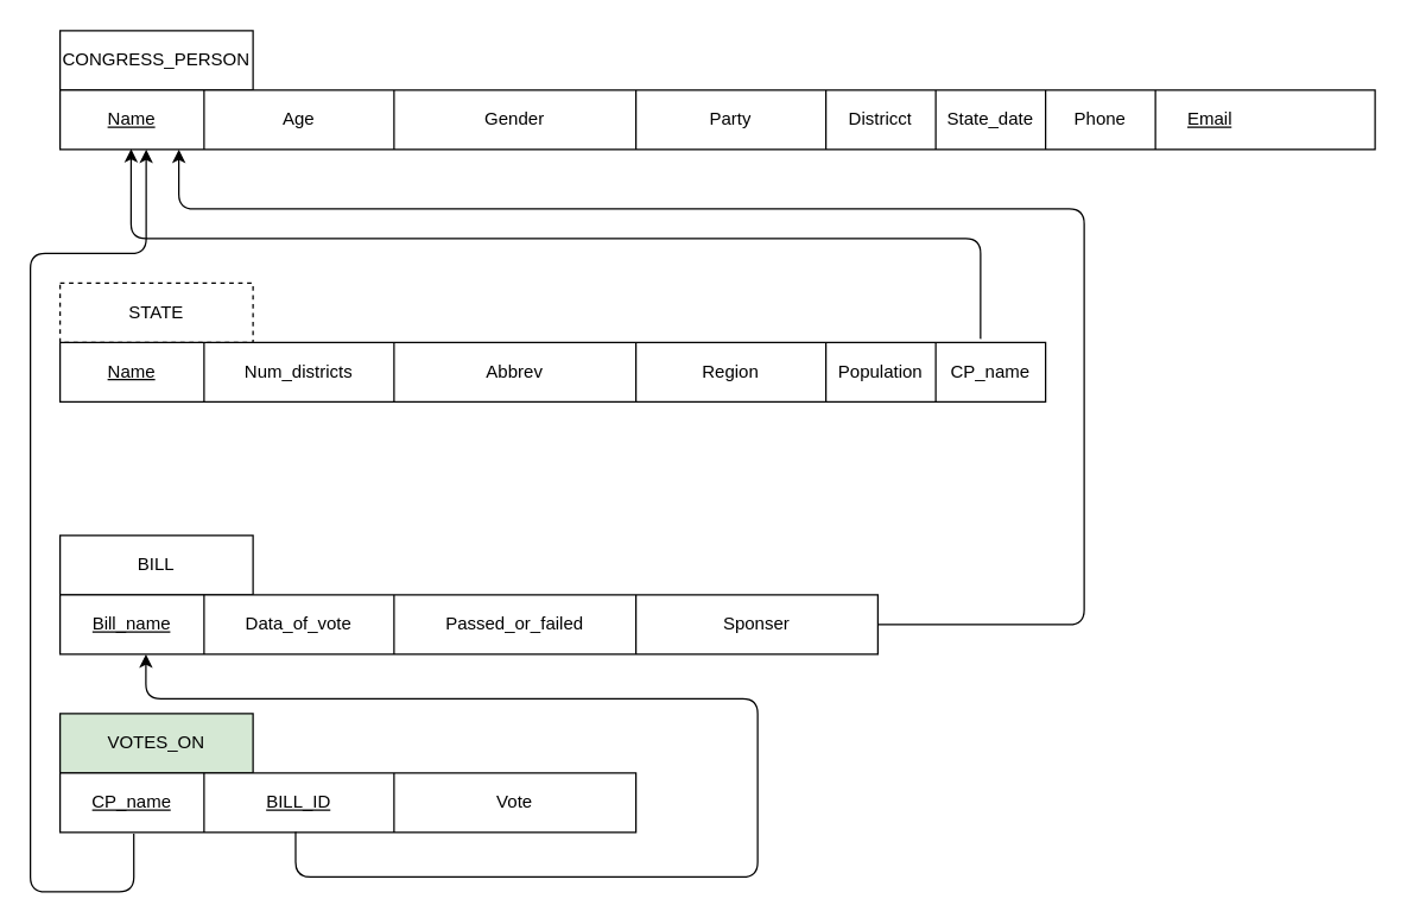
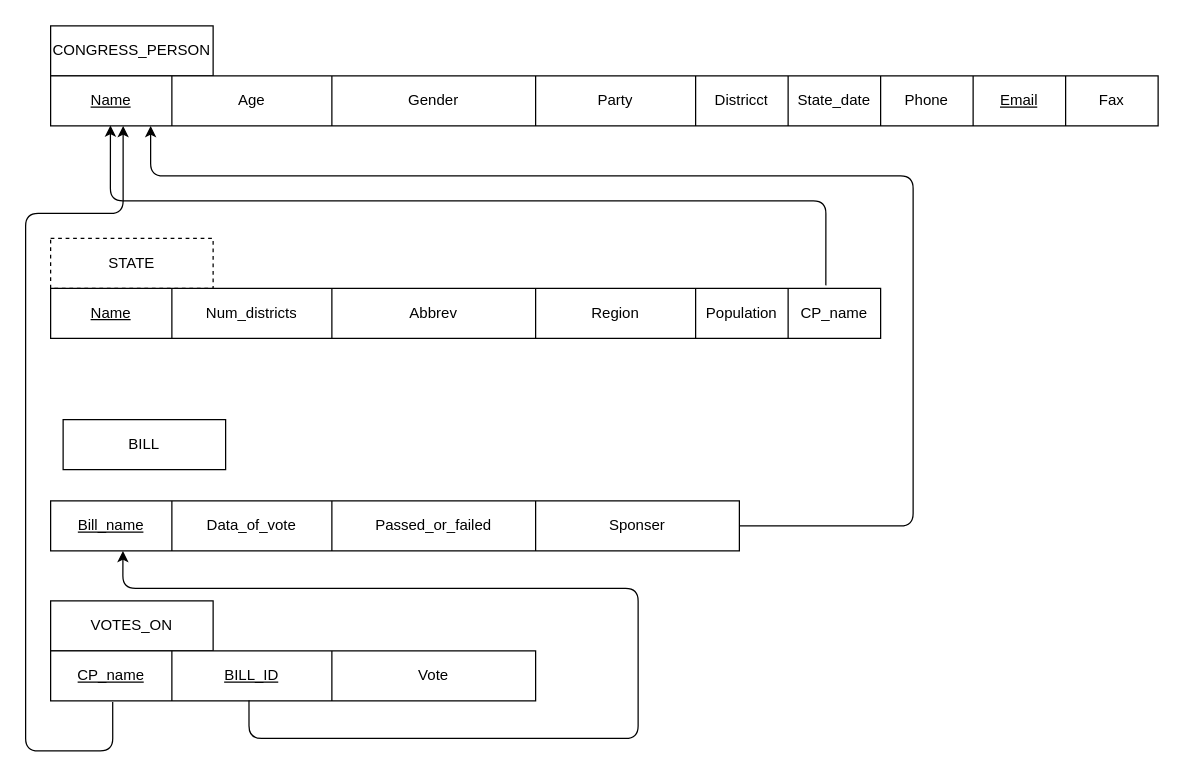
  <mxCell id="0" />
  <mxCell id="1" parent="0" />
  <mxCell id="2" value="CONGRESS_PERSON" style="rounded=0;whiteSpace=wrap;html=1;" vertex="1" parent="1"><mxGeometry x="40" y="20" width="130" height="40" as="geometry" /></mxCell>
  <mxCell id="3" value="" style="shape=table;html=1;whiteSpace=wrap;startSize=0;container=1;collapsible=0;childLayout=tableLayout;" vertex="1" parent="1"><mxGeometry x="40" y="60" width="886" height="40" as="geometry" /></mxCell>
  <mxCell id="4" style="shape=partialRectangle;html=1;whiteSpace=wrap;collapsible=0;dropTarget=0;pointerEvents=0;fillColor=none;top=0;left=0;bottom=0;right=0;points=[[0,0.5],[1,0.5]];portConstraint=eastwest;" vertex="1" parent="3"><mxGeometry width="886" height="40" as="geometry" /></mxCell>
  <mxCell id="5" value="&lt;u&gt;Name&lt;/u&gt;" style="shape=partialRectangle;html=1;whiteSpace=wrap;connectable=0;fillColor=none;top=0;left=0;bottom=0;right=0;overflow=hidden;pointerEvents=1;" vertex="1" parent="4"><mxGeometry width="97" height="40" as="geometry"><mxRectangle width="97" height="40" as="alternateBounds" /></mxGeometry></mxCell>
  <mxCell id="6" value="Age" style="shape=partialRectangle;html=1;whiteSpace=wrap;connectable=0;fillColor=none;top=0;left=0;bottom=0;right=0;overflow=hidden;pointerEvents=1;" vertex="1" parent="4"><mxGeometry x="97" width="128" height="40" as="geometry"><mxRectangle width="128" height="40" as="alternateBounds" /></mxGeometry></mxCell>
  <mxCell id="7" value="Gender" style="shape=partialRectangle;html=1;whiteSpace=wrap;connectable=0;fillColor=none;top=0;left=0;bottom=0;right=0;overflow=hidden;pointerEvents=1;" vertex="1" parent="4"><mxGeometry x="225" width="163" height="40" as="geometry"><mxRectangle width="163" height="40" as="alternateBounds" /></mxGeometry></mxCell>
  <mxCell id="8" value="Party" style="shape=partialRectangle;html=1;whiteSpace=wrap;connectable=0;fillColor=none;top=0;left=0;bottom=0;right=0;overflow=hidden;pointerEvents=1;" vertex="1" parent="4"><mxGeometry x="388" width="128" height="40" as="geometry"><mxRectangle width="128" height="40" as="alternateBounds" /></mxGeometry></mxCell>
  <mxCell id="9" value="Districct" style="shape=partialRectangle;html=1;whiteSpace=wrap;connectable=0;fillColor=none;top=0;left=0;bottom=0;right=0;overflow=hidden;pointerEvents=1;" vertex="1" parent="4"><mxGeometry x="516" width="74" height="40" as="geometry"><mxRectangle width="74" height="40" as="alternateBounds" /></mxGeometry></mxCell>
  <mxCell id="10" value="State_date" style="shape=partialRectangle;html=1;whiteSpace=wrap;connectable=0;fillColor=none;top=0;left=0;bottom=0;right=0;overflow=hidden;pointerEvents=1;" vertex="1" parent="4"><mxGeometry x="590" width="74" height="40" as="geometry"><mxRectangle width="74" height="40" as="alternateBounds" /></mxGeometry></mxCell>
  <mxCell id="11" value="Phone" style="shape=partialRectangle;html=1;whiteSpace=wrap;connectable=0;fillColor=none;top=0;left=0;bottom=0;right=0;overflow=hidden;pointerEvents=1;" vertex="1" parent="4"><mxGeometry x="664" width="74" height="40" as="geometry"><mxRectangle width="74" height="40" as="alternateBounds" /></mxGeometry></mxCell>
  <mxCell id="12" value="&lt;u&gt;Email&lt;/u&gt;" style="shape=partialRectangle;html=1;whiteSpace=wrap;connectable=0;fillColor=none;top=0;left=0;bottom=0;right=0;overflow=hidden;pointerEvents=1;" vertex="1" parent="4"><mxGeometry x="738" width="74" height="40" as="geometry"><mxRectangle width="74" height="40" as="alternateBounds" /></mxGeometry></mxCell>
+ <mxCell id="13" value="Fax" style="shape=partialRectangle;html=1;whiteSpace=wrap;connectable=0;fillColor=none;top=0;left=0;bottom=0;right=0;overflow=hidden;pointerEvents=1;" vertex="1" parent="4"><mxGeometry x="812" width="74" height="40" as="geometry"><mxRectangle width="74" height="40" as="alternateBounds" /></mxGeometry></mxCell>
  <mxCell id="14" value="STATE" style="rounded=0;whiteSpace=wrap;html=1;dashed=1;" vertex="1" parent="1"><mxGeometry x="40" y="190" width="130" height="40" as="geometry" /></mxCell>
  <mxCell id="15" value="" style="shape=table;html=1;whiteSpace=wrap;startSize=0;container=1;collapsible=0;childLayout=tableLayout;" vertex="1" parent="1"><mxGeometry x="40" y="230" width="664" height="40" as="geometry" /></mxCell>
  <mxCell id="16" style="shape=partialRectangle;html=1;whiteSpace=wrap;collapsible=0;dropTarget=0;pointerEvents=0;fillColor=none;top=0;left=0;bottom=0;right=0;points=[[0,0.5],[1,0.5]];portConstraint=eastwest;" vertex="1" parent="15"><mxGeometry width="664" height="40" as="geometry" /></mxCell>
  <mxCell id="17" value="&lt;u&gt;Name&lt;/u&gt;" style="shape=partialRectangle;html=1;whiteSpace=wrap;connectable=0;fillColor=none;top=0;left=0;bottom=0;right=0;overflow=hidden;pointerEvents=1;" vertex="1" parent="16"><mxGeometry width="97" height="40" as="geometry"><mxRectangle width="97" height="40" as="alternateBounds" /></mxGeometry></mxCell>
  <mxCell id="18" value="Num_districts" style="shape=partialRectangle;html=1;whiteSpace=wrap;connectable=0;fillColor=none;top=0;left=0;bottom=0;right=0;overflow=hidden;pointerEvents=1;" vertex="1" parent="16"><mxGeometry x="97" width="128" height="40" as="geometry"><mxRectangle width="128" height="40" as="alternateBounds" /></mxGeometry></mxCell>
  <mxCell id="19" value="Abbrev" style="shape=partialRectangle;html=1;whiteSpace=wrap;connectable=0;fillColor=none;top=0;left=0;bottom=0;right=0;overflow=hidden;pointerEvents=1;" vertex="1" parent="16"><mxGeometry x="225" width="163" height="40" as="geometry"><mxRectangle width="163" height="40" as="alternateBounds" /></mxGeometry></mxCell>
  <mxCell id="20" value="Region" style="shape=partialRectangle;html=1;whiteSpace=wrap;connectable=0;fillColor=none;top=0;left=0;bottom=0;right=0;overflow=hidden;pointerEvents=1;" vertex="1" parent="16"><mxGeometry x="388" width="128" height="40" as="geometry"><mxRectangle width="128" height="40" as="alternateBounds" /></mxGeometry></mxCell>
  <mxCell id="21" value="Population" style="shape=partialRectangle;html=1;whiteSpace=wrap;connectable=0;fillColor=none;top=0;left=0;bottom=0;right=0;overflow=hidden;pointerEvents=1;" vertex="1" parent="16"><mxGeometry x="516" width="74" height="40" as="geometry"><mxRectangle width="74" height="40" as="alternateBounds" /></mxGeometry></mxCell>
  <mxCell id="22" value="CP_name" style="shape=partialRectangle;html=1;whiteSpace=wrap;connectable=0;fillColor=none;top=0;left=0;bottom=0;right=0;overflow=hidden;pointerEvents=1;" vertex="1" parent="16"><mxGeometry x="590" width="74" height="40" as="geometry"><mxRectangle width="74" height="40" as="alternateBounds" /></mxGeometry></mxCell>
- <mxCell id="23" value="BILL" style="rounded=0;whiteSpace=wrap;html=1;" vertex="1" parent="1"><mxGeometry x="40" y="360" width="130" height="40" as="geometry" /></mxCell>
+ <mxCell id="23" value="BILL" style="rounded=0;whiteSpace=wrap;html=1;" vertex="1" parent="1"><mxGeometry x="50" y="335" width="130" height="40" as="geometry" /></mxCell>
  <mxCell id="24" value="" style="shape=table;html=1;whiteSpace=wrap;startSize=0;container=1;collapsible=0;childLayout=tableLayout;" vertex="1" parent="1"><mxGeometry x="40" y="400" width="551" height="40" as="geometry" /></mxCell>
  <mxCell id="25" style="shape=partialRectangle;html=1;whiteSpace=wrap;collapsible=0;dropTarget=0;pointerEvents=0;fillColor=none;top=0;left=0;bottom=0;right=0;points=[[0,0.5],[1,0.5]];portConstraint=eastwest;" vertex="1" parent="24"><mxGeometry width="551" height="40" as="geometry" /></mxCell>
  <mxCell id="26" value="&lt;u&gt;Bill_name&lt;/u&gt;" style="shape=partialRectangle;html=1;whiteSpace=wrap;connectable=0;fillColor=none;top=0;left=0;bottom=0;right=0;overflow=hidden;pointerEvents=1;" vertex="1" parent="25"><mxGeometry width="97" height="40" as="geometry"><mxRectangle width="97" height="40" as="alternateBounds" /></mxGeometry></mxCell>
  <mxCell id="27" value="Data_of_vote" style="shape=partialRectangle;html=1;whiteSpace=wrap;connectable=0;fillColor=none;top=0;left=0;bottom=0;right=0;overflow=hidden;pointerEvents=1;" vertex="1" parent="25"><mxGeometry x="97" width="128" height="40" as="geometry"><mxRectangle width="128" height="40" as="alternateBounds" /></mxGeometry></mxCell>
  <mxCell id="28" value="Passed_or_failed" style="shape=partialRectangle;html=1;whiteSpace=wrap;connectable=0;fillColor=none;top=0;left=0;bottom=0;right=0;overflow=hidden;pointerEvents=1;" vertex="1" parent="25"><mxGeometry x="225" width="163" height="40" as="geometry"><mxRectangle width="163" height="40" as="alternateBounds" /></mxGeometry></mxCell>
  <mxCell id="29" value="Sponser" style="shape=partialRectangle;html=1;whiteSpace=wrap;connectable=0;fillColor=none;top=0;left=0;bottom=0;right=0;overflow=hidden;pointerEvents=1;" vertex="1" parent="25"><mxGeometry x="388" width="163" height="40" as="geometry"><mxRectangle width="163" height="40" as="alternateBounds" /></mxGeometry></mxCell>
- <mxCell id="30" value="VOTES_ON" style="rounded=0;whiteSpace=wrap;html=1;fillColor=#d5e8d4;" vertex="1" parent="1"><mxGeometry x="40" y="480" width="130" height="40" as="geometry" /></mxCell>
+ <mxCell id="30" value="VOTES_ON" style="rounded=0;whiteSpace=wrap;html=1;" vertex="1" parent="1"><mxGeometry x="40" y="480" width="130" height="40" as="geometry" /></mxCell>
  <mxCell id="31" value="" style="shape=table;html=1;whiteSpace=wrap;startSize=0;container=1;collapsible=0;childLayout=tableLayout;" vertex="1" parent="1"><mxGeometry x="40" y="520" width="388" height="40" as="geometry" /></mxCell>
  <mxCell id="32" style="shape=partialRectangle;html=1;whiteSpace=wrap;collapsible=0;dropTarget=0;pointerEvents=0;fillColor=none;top=0;left=0;bottom=0;right=0;points=[[0,0.5],[1,0.5]];portConstraint=eastwest;" vertex="1" parent="31"><mxGeometry width="388" height="40" as="geometry" /></mxCell>
  <mxCell id="33" value="&lt;u&gt;CP_name&lt;/u&gt;" style="shape=partialRectangle;html=1;whiteSpace=wrap;connectable=0;fillColor=none;top=0;left=0;bottom=0;right=0;overflow=hidden;pointerEvents=1;" vertex="1" parent="32"><mxGeometry width="97" height="40" as="geometry"><mxRectangle width="97" height="40" as="alternateBounds" /></mxGeometry></mxCell>
  <mxCell id="34" value="&lt;u&gt;BILL_ID&lt;/u&gt;" style="shape=partialRectangle;html=1;whiteSpace=wrap;connectable=0;fillColor=none;top=0;left=0;bottom=0;right=0;overflow=hidden;pointerEvents=1;" vertex="1" parent="32"><mxGeometry x="97" width="128" height="40" as="geometry"><mxRectangle width="128" height="40" as="alternateBounds" /></mxGeometry></mxCell>
  <mxCell id="35" value="Vote" style="shape=partialRectangle;html=1;whiteSpace=wrap;connectable=0;fillColor=none;top=0;left=0;bottom=0;right=0;overflow=hidden;pointerEvents=1;" vertex="1" parent="32"><mxGeometry x="225" width="163" height="40" as="geometry"><mxRectangle width="163" height="40" as="alternateBounds" /></mxGeometry></mxCell>
  <mxCell id="36" value="" style="edgeStyle=segmentEdgeStyle;endArrow=classic;html=1;entryX=0.054;entryY=0.99;entryDx=0;entryDy=0;entryPerimeter=0;exitX=0.934;exitY=-0.06;exitDx=0;exitDy=0;exitPerimeter=0;" edge="1" parent="1" source="16" target="4"><mxGeometry width="50" height="50" relative="1" as="geometry"><mxPoint x="660" y="220" as="sourcePoint" /><mxPoint x="438" y="139.93" as="targetPoint" /><Array as="points"><mxPoint x="660" y="160" /><mxPoint x="88" y="160" /></Array></mxGeometry></mxCell>
  <mxCell id="37" value="" style="edgeStyle=segmentEdgeStyle;endArrow=classic;html=1;exitX=0.128;exitY=1.024;exitDx=0;exitDy=0;exitPerimeter=0;" edge="1" parent="1" source="32"><mxGeometry width="50" height="50" relative="1" as="geometry"><mxPoint x="670.176" y="236.28" as="sourcePoint" /><mxPoint x="98" y="100" as="targetPoint" /><Array as="points"><mxPoint x="90" y="600" /><mxPoint x="20" y="600" /><mxPoint x="20" y="170" /><mxPoint x="98" y="170" /></Array></mxGeometry></mxCell>
  <mxCell id="38" value="" style="edgeStyle=segmentEdgeStyle;endArrow=classic;html=1;entryX=0.054;entryY=0.99;entryDx=0;entryDy=0;entryPerimeter=0;exitX=0.409;exitY=0.99;exitDx=0;exitDy=0;exitPerimeter=0;" edge="1" parent="1" source="32"><mxGeometry width="50" height="50" relative="1" as="geometry"><mxPoint x="670.176" y="566.68" as="sourcePoint" /><mxPoint x="97.844" y="440" as="targetPoint" /><Array as="points"><mxPoint x="199" y="590" /><mxPoint x="510" y="590" /><mxPoint x="510" y="470" /><mxPoint x="98" y="470" /></Array></mxGeometry></mxCell>
  <mxCell id="39" value="" style="edgeStyle=segmentEdgeStyle;endArrow=classic;html=1;exitX=1;exitY=0.5;exitDx=0;exitDy=0;" edge="1" parent="1" source="25"><mxGeometry width="50" height="50" relative="1" as="geometry"><mxPoint x="699.376" y="228" as="sourcePoint" /><mxPoint x="120" y="100" as="targetPoint" /><Array as="points"><mxPoint x="730" y="420" /><mxPoint x="730" y="140" /><mxPoint x="120" y="140" /></Array></mxGeometry></mxCell>
